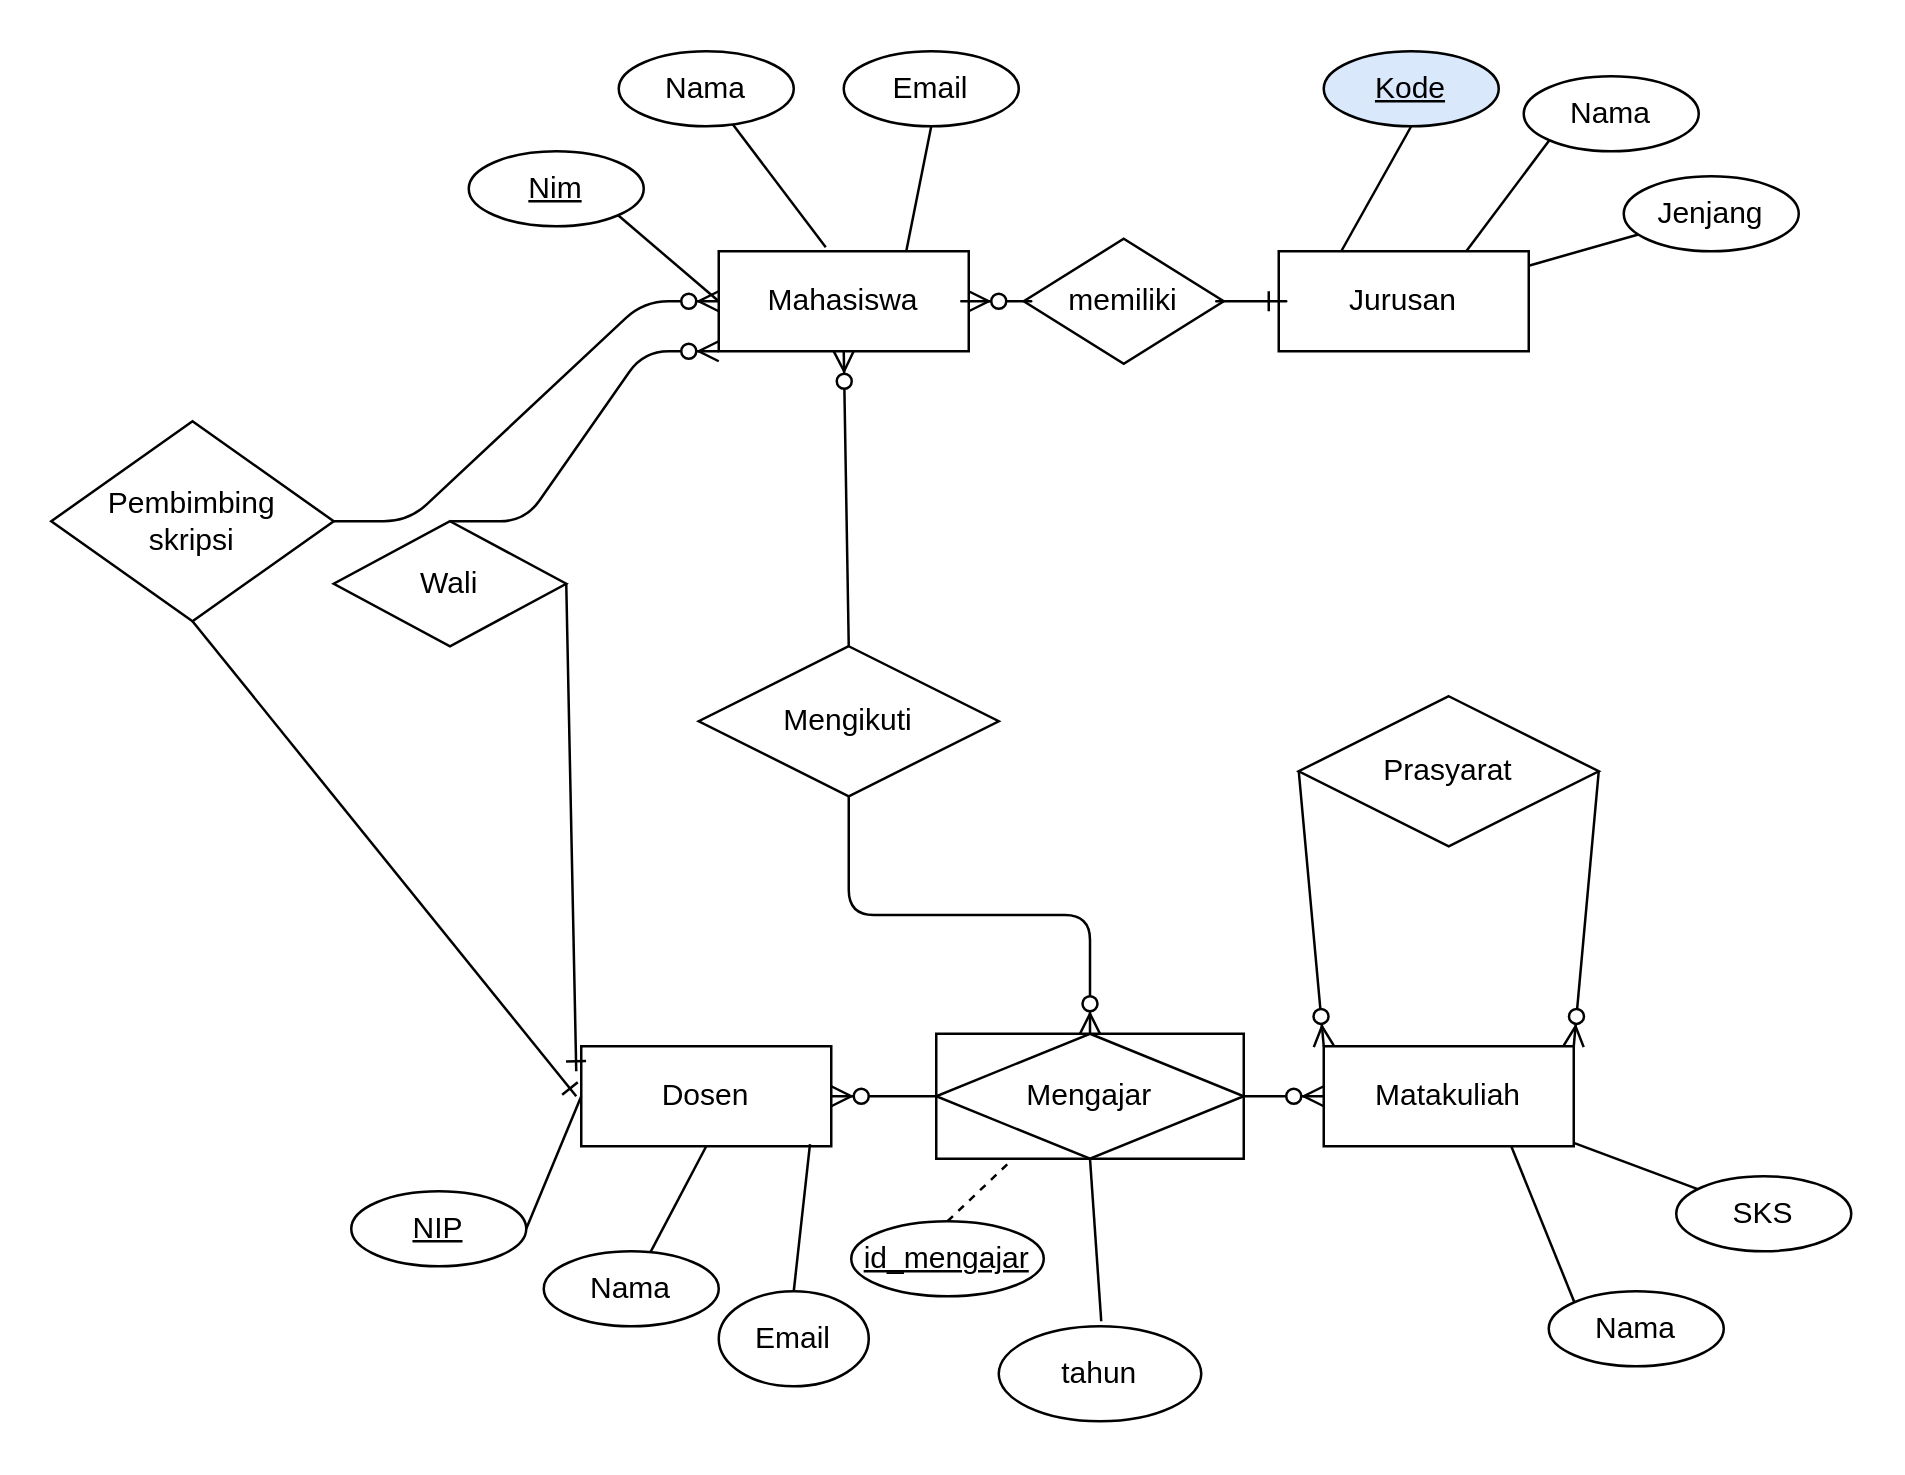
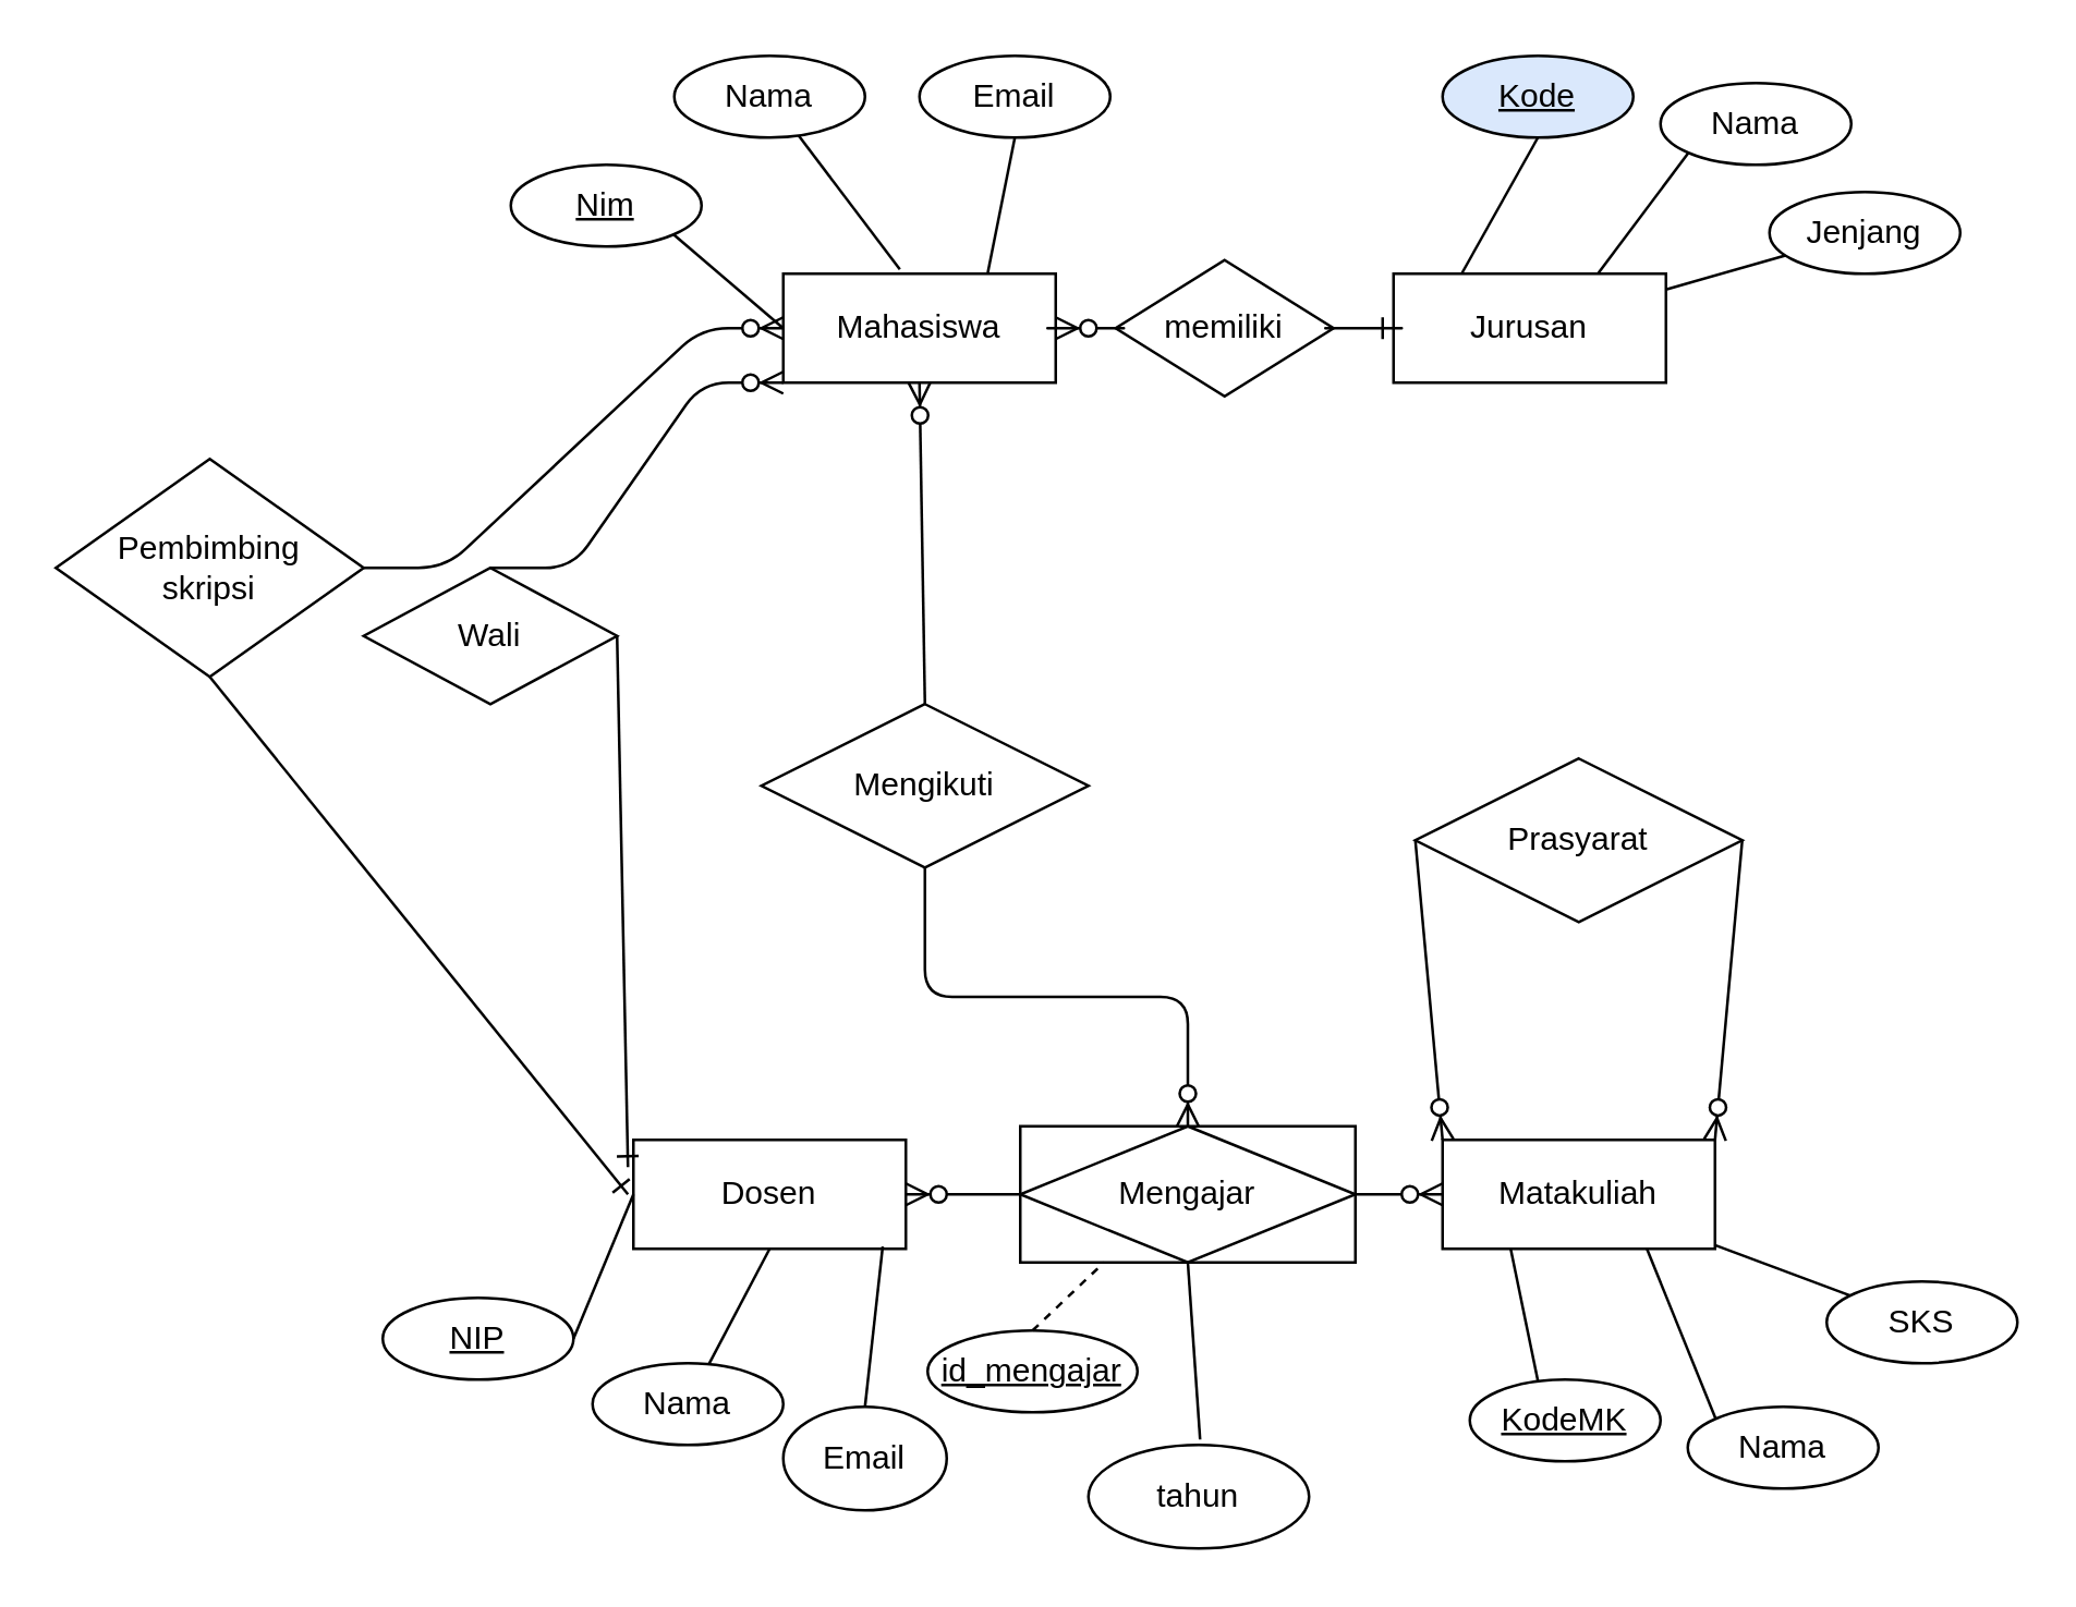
  <mxCell id="0" />
  <mxCell id="1" parent="0" />
  <mxCell id="2" value="Mahasiswa" style="whiteSpace=wrap;html=1;align=center;" parent="1" vertex="1"><mxGeometry x="287" y="100" width="100" height="40" as="geometry" /></mxCell>
  <mxCell id="3" style="edgeStyle=none;html=1;endArrow=none;endFill=0;" parent="1" source="4" target="10" edge="1"><mxGeometry relative="1" as="geometry" /></mxCell>
  <mxCell id="4" value="Jurusan" style="whiteSpace=wrap;html=1;align=center;" parent="1" vertex="1"><mxGeometry x="511" y="100" width="100" height="40" as="geometry" /></mxCell>
  <mxCell id="5" value="&lt;u&gt;Nim&lt;/u&gt;" style="ellipse;whiteSpace=wrap;html=1;align=center;" parent="1" vertex="1"><mxGeometry x="187" y="60" width="70" height="30" as="geometry" /></mxCell>
  <mxCell id="6" value="Nama" style="ellipse;whiteSpace=wrap;html=1;align=center;" parent="1" vertex="1"><mxGeometry x="247" y="20" width="70" height="30" as="geometry" /></mxCell>
  <mxCell id="7" value="Email" style="ellipse;whiteSpace=wrap;html=1;align=center;" parent="1" vertex="1"><mxGeometry x="337" y="20" width="70" height="30" as="geometry" /></mxCell>
  <mxCell id="8" value="&lt;u&gt;Kode&lt;/u&gt;" style="ellipse;whiteSpace=wrap;html=1;align=center;fillColor=#dae8fc;" parent="1" vertex="1"><mxGeometry x="529" y="20" width="70" height="30" as="geometry" /></mxCell>
  <mxCell id="9" value="Nama" style="ellipse;whiteSpace=wrap;html=1;align=center;" parent="1" vertex="1"><mxGeometry x="609" y="30" width="70" height="30" as="geometry" /></mxCell>
  <mxCell id="10" value="Jenjang" style="ellipse;whiteSpace=wrap;html=1;align=center;" parent="1" vertex="1"><mxGeometry x="649" y="70" width="70" height="30" as="geometry" /></mxCell>
  <mxCell id="11" style="html=1;exitX=1;exitY=1;exitDx=0;exitDy=0;entryX=0;entryY=0.5;entryDx=0;entryDy=0;endArrow=none;endFill=0;" parent="1" source="5" target="2" edge="1"><mxGeometry relative="1" as="geometry" /></mxCell>
  <mxCell id="12" style="html=1;entryX=0.428;entryY=-0.04;entryDx=0;entryDy=0;endArrow=none;endFill=0;entryPerimeter=0;" parent="1" source="6" target="2" edge="1"><mxGeometry relative="1" as="geometry"><mxPoint x="297" y="60" as="sourcePoint" /><mxPoint x="297" y="130" as="targetPoint" /></mxGeometry></mxCell>
  <mxCell id="13" style="html=1;entryX=0.75;entryY=0;entryDx=0;entryDy=0;endArrow=none;endFill=0;exitX=0.5;exitY=1;exitDx=0;exitDy=0;" parent="1" source="7" target="2" edge="1"><mxGeometry relative="1" as="geometry"><mxPoint x="302.659" y="59.287" as="sourcePoint" /><mxPoint x="339.8" y="108.4" as="targetPoint" /></mxGeometry></mxCell>
  <mxCell id="14" style="html=1;entryX=0.25;entryY=0;entryDx=0;entryDy=0;endArrow=none;endFill=0;exitX=0.5;exitY=1;exitDx=0;exitDy=0;" parent="1" source="8" target="4" edge="1"><mxGeometry relative="1" as="geometry"><mxPoint x="427" y="70" as="sourcePoint" /><mxPoint x="297" y="130" as="targetPoint" /></mxGeometry></mxCell>
  <mxCell id="15" style="html=1;entryX=0.75;entryY=0;entryDx=0;entryDy=0;endArrow=none;endFill=0;exitX=0;exitY=1;exitDx=0;exitDy=0;" parent="1" source="9" target="4" edge="1"><mxGeometry relative="1" as="geometry"><mxPoint x="532" y="60" as="sourcePoint" /><mxPoint x="522" y="110" as="targetPoint" /></mxGeometry></mxCell>
  <mxCell id="16" value="memiliki" style="shape=rhombus;perimeter=rhombusPerimeter;whiteSpace=wrap;html=1;align=center;" parent="1" vertex="1"><mxGeometry x="409" y="95" width="80" height="50" as="geometry" /></mxCell>
  <mxCell id="17" value="" style="edgeStyle=entityRelationEdgeStyle;fontSize=12;html=1;endArrow=ERone;endFill=1;exitX=1;exitY=0.5;exitDx=0;exitDy=0;entryX=0;entryY=0.5;entryDx=0;entryDy=0;" parent="1" source="16" target="4" edge="1"><mxGeometry width="100" height="100" relative="1" as="geometry"><mxPoint x="380" y="118" as="sourcePoint" /><mxPoint x="480" y="18" as="targetPoint" /></mxGeometry></mxCell>
  <mxCell id="18" value="" style="edgeStyle=entityRelationEdgeStyle;fontSize=12;html=1;endArrow=ERzeroToMany;endFill=1;entryX=1;entryY=0.5;entryDx=0;entryDy=0;exitX=0;exitY=0.5;exitDx=0;exitDy=0;" parent="1" source="16" target="2" edge="1"><mxGeometry width="100" height="100" relative="1" as="geometry"><mxPoint x="410" y="118" as="sourcePoint" /><mxPoint x="480" y="18" as="targetPoint" /></mxGeometry></mxCell>
  <mxCell id="19" value="Dosen" style="whiteSpace=wrap;html=1;align=center;" parent="1" vertex="1"><mxGeometry x="232" y="418" width="100" height="40" as="geometry" /></mxCell>
  <mxCell id="20" style="edgeStyle=none;html=1;endArrow=none;endFill=0;" parent="1" source="21" target="27" edge="1"><mxGeometry relative="1" as="geometry" /></mxCell>
  <mxCell id="21" value="Matakuliah" style="whiteSpace=wrap;html=1;align=center;" parent="1" vertex="1"><mxGeometry x="529" y="418" width="100" height="40" as="geometry" /></mxCell>
  <mxCell id="22" value="&lt;u&gt;NIP&lt;/u&gt;" style="ellipse;whiteSpace=wrap;html=1;align=center;" parent="1" vertex="1"><mxGeometry x="140" y="476" width="70" height="30" as="geometry" /></mxCell>
  <mxCell id="23" value="Nama" style="ellipse;whiteSpace=wrap;html=1;align=center;" parent="1" vertex="1"><mxGeometry x="217" y="500" width="70" height="30" as="geometry" /></mxCell>
  <mxCell id="24" value="Email" style="ellipse;whiteSpace=wrap;html=1;align=center;direction=south;" parent="1" vertex="1"><mxGeometry x="287" y="516" width="60" height="38" as="geometry" /></mxCell>
+ <mxCell id="25" value="&lt;u&gt;KodeMK&lt;/u&gt;" style="ellipse;whiteSpace=wrap;html=1;align=center;" parent="1" vertex="1"><mxGeometry x="539" y="506" width="70" height="30" as="geometry" /></mxCell>
  <mxCell id="26" value="Nama" style="ellipse;whiteSpace=wrap;html=1;align=center;" parent="1" vertex="1"><mxGeometry x="619" y="516" width="70" height="30" as="geometry" /></mxCell>
  <mxCell id="27" value="SKS" style="ellipse;whiteSpace=wrap;html=1;align=center;" parent="1" vertex="1"><mxGeometry x="670" y="470" width="70" height="30" as="geometry" /></mxCell>
  <mxCell id="28" style="html=1;entryX=0;entryY=0.5;entryDx=0;entryDy=0;endArrow=none;endFill=0;exitX=1;exitY=0.5;exitDx=0;exitDy=0;" parent="1" source="22" target="19" edge="1"><mxGeometry relative="1" as="geometry"><mxPoint x="250" y="498" as="sourcePoint" /></mxGeometry></mxCell>
  <mxCell id="29" style="html=1;endArrow=none;endFill=0;entryX=0.5;entryY=1;entryDx=0;entryDy=0;" parent="1" source="23" target="19" edge="1"><mxGeometry relative="1" as="geometry"><mxPoint x="307" y="388" as="sourcePoint" /><mxPoint x="320" y="468" as="targetPoint" /></mxGeometry></mxCell>
  <mxCell id="30" style="html=1;endArrow=none;endFill=0;exitX=0;exitY=0.5;exitDx=0;exitDy=0;entryX=0.915;entryY=0.978;entryDx=0;entryDy=0;entryPerimeter=0;" parent="1" source="24" target="19" edge="1"><mxGeometry relative="1" as="geometry"><mxPoint x="380" y="498" as="sourcePoint" /><mxPoint x="380" y="468" as="targetPoint" /></mxGeometry></mxCell>
+ <mxCell id="31" style="html=1;entryX=0.25;entryY=1;entryDx=0;entryDy=0;endArrow=none;endFill=0;exitX=0.357;exitY=0.016;exitDx=0;exitDy=0;exitPerimeter=0;" parent="1" source="25" target="21" edge="1"><mxGeometry relative="1" as="geometry"><mxPoint x="437" y="398" as="sourcePoint" /><mxPoint x="307" y="458" as="targetPoint" /></mxGeometry></mxCell>
  <mxCell id="32" style="html=1;entryX=0.75;entryY=1;entryDx=0;entryDy=0;endArrow=none;endFill=0;exitX=0;exitY=0;exitDx=0;exitDy=0;" parent="1" source="26" target="21" edge="1"><mxGeometry relative="1" as="geometry"><mxPoint x="542" y="388" as="sourcePoint" /><mxPoint x="532" y="438" as="targetPoint" /></mxGeometry></mxCell>
  <mxCell id="33" value="Mengajar" style="shape=associativeEntity;whiteSpace=wrap;html=1;align=center;" parent="1" vertex="1"><mxGeometry x="374" y="413" width="123" height="50" as="geometry" /></mxCell>
  <mxCell id="34" value="" style="edgeStyle=entityRelationEdgeStyle;fontSize=12;html=1;endArrow=ERzeroToMany;endFill=1;exitX=0;exitY=0.5;exitDx=0;exitDy=0;entryX=1;entryY=0.5;entryDx=0;entryDy=0;" parent="1" source="33" target="19" edge="1"><mxGeometry width="100" height="100" relative="1" as="geometry"><mxPoint x="440" y="408" as="sourcePoint" /><mxPoint x="540" y="308" as="targetPoint" /></mxGeometry></mxCell>
  <mxCell id="35" value="" style="edgeStyle=entityRelationEdgeStyle;fontSize=12;html=1;endArrow=ERzeroToMany;endFill=1;exitX=1;exitY=0.5;exitDx=0;exitDy=0;" parent="1" source="33" target="21" edge="1"><mxGeometry width="100" height="100" relative="1" as="geometry"><mxPoint x="440" y="408" as="sourcePoint" /><mxPoint x="540" y="308" as="targetPoint" /></mxGeometry></mxCell>
  <mxCell id="36" value="id_mengajar" style="ellipse;whiteSpace=wrap;html=1;align=center;fontStyle=4;" parent="1" vertex="1"><mxGeometry x="340" y="488" width="77" height="30" as="geometry" /></mxCell>
  <mxCell id="37" value="tahun" style="ellipse;whiteSpace=wrap;html=1;align=center;" parent="1" vertex="1"><mxGeometry x="399" y="530" width="81" height="38" as="geometry" /></mxCell>
  <mxCell id="38" value="" style="endArrow=none;html=1;rounded=0;exitX=0.5;exitY=0;exitDx=0;exitDy=0;entryX=0.25;entryY=1;entryDx=0;entryDy=0;dashed=1;" parent="1" source="36" target="33" edge="1"><mxGeometry relative="1" as="geometry"><mxPoint x="260" y="378" as="sourcePoint" /><mxPoint x="420" y="348" as="targetPoint" /></mxGeometry></mxCell>
  <mxCell id="39" value="" style="endArrow=none;html=1;rounded=0;entryX=0.5;entryY=1;entryDx=0;entryDy=0;" parent="1" target="33" edge="1"><mxGeometry relative="1" as="geometry"><mxPoint x="440" y="528" as="sourcePoint" /><mxPoint x="570" y="368" as="targetPoint" /></mxGeometry></mxCell>
  <mxCell id="40" value="Wali" style="shape=rhombus;perimeter=rhombusPerimeter;whiteSpace=wrap;html=1;align=center;" parent="1" vertex="1"><mxGeometry x="133" y="208" width="93" height="50" as="geometry" /></mxCell>
  <mxCell id="41" value="Pembimbing&lt;br&gt;skripsi" style="shape=rhombus;perimeter=rhombusPerimeter;whiteSpace=wrap;html=1;align=center;" parent="1" vertex="1"><mxGeometry x="20" y="168" width="113" height="80" as="geometry" /></mxCell>
  <mxCell id="42" value="" style="fontSize=12;html=1;endArrow=ERone;endFill=1;exitX=0.5;exitY=1;exitDx=0;exitDy=0;" parent="1" source="41" edge="1"><mxGeometry width="100" height="100" relative="1" as="geometry"><mxPoint x="630" y="178" as="sourcePoint" /><mxPoint x="230" y="438" as="targetPoint" /></mxGeometry></mxCell>
  <mxCell id="43" value="" style="fontSize=12;html=1;endArrow=ERone;endFill=1;exitX=1;exitY=0.5;exitDx=0;exitDy=0;" parent="1" source="40" edge="1"><mxGeometry width="100" height="100" relative="1" as="geometry"><mxPoint x="330" y="228" as="sourcePoint" /><mxPoint x="230" y="428" as="targetPoint" /></mxGeometry></mxCell>
  <mxCell id="44" value="" style="edgeStyle=entityRelationEdgeStyle;fontSize=12;html=1;endArrow=ERzeroToMany;endFill=1;exitX=0.5;exitY=0;exitDx=0;exitDy=0;entryX=0;entryY=1;entryDx=0;entryDy=0;" parent="1" source="40" target="2" edge="1"><mxGeometry width="100" height="100" relative="1" as="geometry"><mxPoint x="450" y="368" as="sourcePoint" /><mxPoint x="550" y="268" as="targetPoint" /></mxGeometry></mxCell>
  <mxCell id="45" value="" style="edgeStyle=entityRelationEdgeStyle;fontSize=12;html=1;endArrow=ERzeroToMany;endFill=1;entryX=0;entryY=0.5;entryDx=0;entryDy=0;" parent="1" source="41" target="2" edge="1"><mxGeometry width="100" height="100" relative="1" as="geometry"><mxPoint x="79.5" y="168" as="sourcePoint" /><mxPoint x="187" y="100" as="targetPoint" /></mxGeometry></mxCell>
  <mxCell id="46" value="Mengikuti" style="shape=rhombus;perimeter=rhombusPerimeter;whiteSpace=wrap;html=1;align=center;" parent="1" vertex="1"><mxGeometry x="279" y="258" width="120" height="60" as="geometry" /></mxCell>
  <mxCell id="47" value="" style="fontSize=12;html=1;endArrow=ERzeroToMany;endFill=1;exitX=0.5;exitY=1;exitDx=0;exitDy=0;entryX=0.5;entryY=0;entryDx=0;entryDy=0;edgeStyle=orthogonalEdgeStyle;" parent="1" source="46" target="33" edge="1"><mxGeometry width="100" height="100" relative="1" as="geometry"><mxPoint x="450" y="368" as="sourcePoint" /><mxPoint x="550" y="268" as="targetPoint" /></mxGeometry></mxCell>
  <mxCell id="48" value="" style="fontSize=12;html=1;endArrow=ERzeroToMany;endFill=1;exitX=0.5;exitY=0;exitDx=0;exitDy=0;entryX=0.5;entryY=1;entryDx=0;entryDy=0;" parent="1" source="46" target="2" edge="1"><mxGeometry width="100" height="100" relative="1" as="geometry"><mxPoint x="450" y="368" as="sourcePoint" /><mxPoint x="550" y="268" as="targetPoint" /></mxGeometry></mxCell>
  <mxCell id="49" value="Prasyarat" style="shape=rhombus;perimeter=rhombusPerimeter;whiteSpace=wrap;html=1;align=center;" parent="1" vertex="1"><mxGeometry x="519" y="278" width="120" height="60" as="geometry" /></mxCell>
  <mxCell id="50" value="" style="fontSize=12;html=1;endArrow=ERzeroToMany;endFill=1;exitX=0;exitY=0.5;exitDx=0;exitDy=0;entryX=0;entryY=0;entryDx=0;entryDy=0;" parent="1" source="49" target="21" edge="1"><mxGeometry width="100" height="100" relative="1" as="geometry"><mxPoint x="450" y="368" as="sourcePoint" /><mxPoint x="550" y="268" as="targetPoint" /></mxGeometry></mxCell>
  <mxCell id="51" value="" style="fontSize=12;html=1;endArrow=ERzeroToMany;endFill=1;exitX=1;exitY=0.5;exitDx=0;exitDy=0;entryX=1;entryY=0;entryDx=0;entryDy=0;" parent="1" source="49" target="21" edge="1"><mxGeometry width="100" height="100" relative="1" as="geometry"><mxPoint x="529" y="318" as="sourcePoint" /><mxPoint x="539" y="428" as="targetPoint" /></mxGeometry></mxCell>
